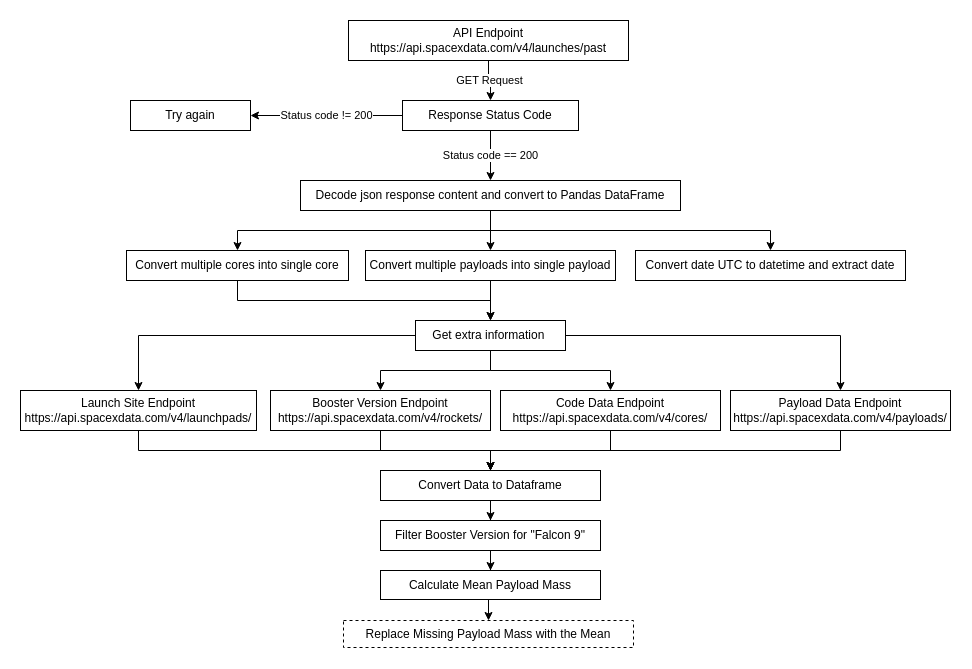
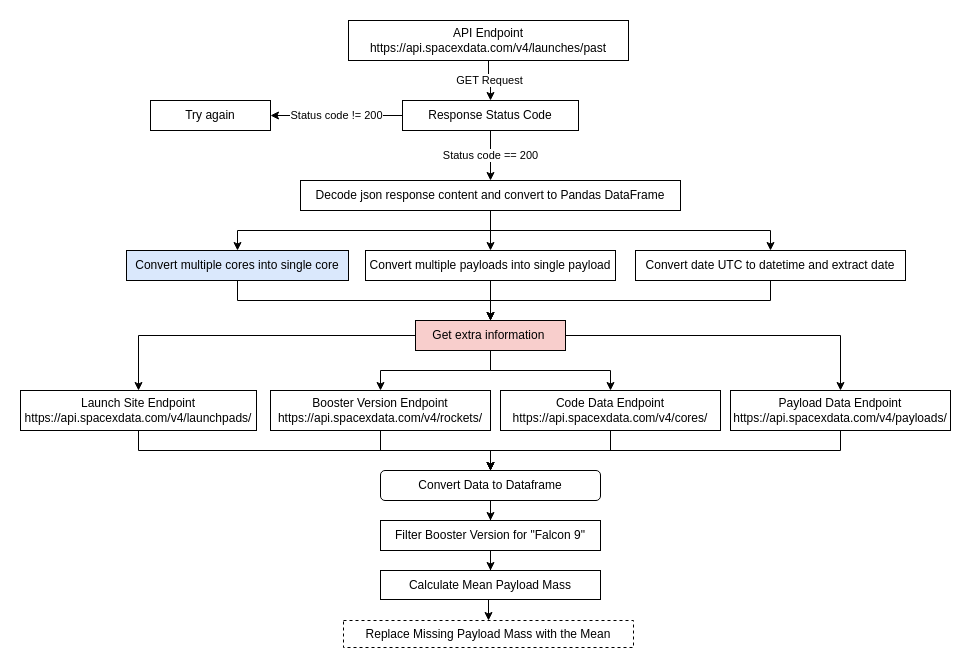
  <mxCell id="0" />
  <mxCell id="1" parent="0" />
  <mxCell id="2" value="GET Request" style="edgeStyle=orthogonalEdgeStyle;rounded=0;orthogonalLoop=1;jettySize=auto;html=1;" edge="1" parent="1" source="3" target="6"><mxGeometry relative="1" as="geometry"><mxPoint as="offset" /></mxGeometry></mxCell>
  <mxCell id="3" value="API Endpoint&lt;div&gt;https://api.spacexdata.com/v4/launches/past&lt;br&gt;&lt;/div&gt;" style="rounded=0;whiteSpace=wrap;html=1;" vertex="1" parent="1"><mxGeometry x="348" y="20" width="280" height="40" as="geometry" /></mxCell>
  <mxCell id="4" value="&lt;span style=&quot;color: rgb(0, 0, 0); font-family: Helvetica; font-size: 11px; font-style: normal; font-variant-ligatures: normal; font-variant-caps: normal; font-weight: 400; letter-spacing: normal; orphans: 2; text-align: center; text-indent: 0px; text-transform: none; widows: 2; word-spacing: 0px; -webkit-text-stroke-width: 0px; white-space: nowrap; background-color: rgb(255, 255, 255); text-decoration-thickness: initial; text-decoration-style: initial; text-decoration-color: initial; display: inline !important; float: none;&quot;&gt;Status code == 200&lt;/span&gt;" style="edgeStyle=orthogonalEdgeStyle;rounded=0;orthogonalLoop=1;jettySize=auto;html=1;" edge="1" parent="1" source="6" target="10"><mxGeometry relative="1" as="geometry" /></mxCell>
  <mxCell id="5" value="Status code != 200" style="edgeStyle=orthogonalEdgeStyle;rounded=0;orthogonalLoop=1;jettySize=auto;html=1;" edge="1" parent="1" source="6" target="11"><mxGeometry relative="1" as="geometry" /></mxCell>
  <mxCell id="6" value="Response Status Code" style="whiteSpace=wrap;html=1;rounded=0;" vertex="1" parent="1"><mxGeometry x="402" y="100" width="176" height="30" as="geometry" /></mxCell>
  <mxCell id="7" value="" style="edgeStyle=orthogonalEdgeStyle;rounded=0;orthogonalLoop=1;jettySize=auto;html=1;" edge="1" parent="1" source="10" target="13"><mxGeometry relative="1" as="geometry" /></mxCell>
  <mxCell id="8" value="" style="edgeStyle=orthogonalEdgeStyle;rounded=0;orthogonalLoop=1;jettySize=auto;html=1;" edge="1" parent="1" source="10" target="15"><mxGeometry relative="1" as="geometry" /></mxCell>
  <mxCell id="9" value="" style="edgeStyle=orthogonalEdgeStyle;rounded=0;orthogonalLoop=1;jettySize=auto;html=1;" edge="1" parent="1" source="10" target="17"><mxGeometry relative="1" as="geometry" /></mxCell>
  <mxCell id="10" value="Decode json response content and convert to Pandas DataFrame" style="whiteSpace=wrap;html=1;rounded=0;" vertex="1" parent="1"><mxGeometry x="300" y="180" width="380" height="30" as="geometry" /></mxCell>
- <mxCell id="11" value="Try again" style="whiteSpace=wrap;html=1;rounded=0;" vertex="1" parent="1"><mxGeometry x="130" y="100" width="120" height="30" as="geometry" /></mxCell>
+ <mxCell id="11" value="Try again" style="whiteSpace=wrap;html=1;rounded=0;" vertex="1" parent="1"><mxGeometry x="150" y="100" width="120" height="30" as="geometry" /></mxCell>
  <mxCell id="12" style="edgeStyle=orthogonalEdgeStyle;rounded=0;orthogonalLoop=1;jettySize=auto;html=1;exitX=0.5;exitY=1;exitDx=0;exitDy=0;" edge="1" parent="1" source="13" target="22"><mxGeometry relative="1" as="geometry" /></mxCell>
- <mxCell id="13" value="Convert multiple cores into single core" style="whiteSpace=wrap;html=1;rounded=0;" vertex="1" parent="1"><mxGeometry x="126" y="250" width="222" height="30" as="geometry" /></mxCell>
+ <mxCell id="13" value="Convert multiple cores into single core" style="whiteSpace=wrap;html=1;rounded=0;fillColor=#dae8fc;" vertex="1" parent="1"><mxGeometry x="126" y="250" width="222" height="30" as="geometry" /></mxCell>
  <mxCell id="14" style="edgeStyle=orthogonalEdgeStyle;rounded=0;orthogonalLoop=1;jettySize=auto;html=1;exitX=0.5;exitY=1;exitDx=0;exitDy=0;entryX=0.5;entryY=0;entryDx=0;entryDy=0;" edge="1" parent="1" source="15" target="22"><mxGeometry relative="1" as="geometry" /></mxCell>
  <mxCell id="15" value="Convert multiple payloads into single payload" style="whiteSpace=wrap;html=1;rounded=0;" vertex="1" parent="1"><mxGeometry x="365" y="250" width="250" height="30" as="geometry" /></mxCell>
+ <mxCell id="16" style="edgeStyle=orthogonalEdgeStyle;rounded=0;orthogonalLoop=1;jettySize=auto;html=1;exitX=0.5;exitY=1;exitDx=0;exitDy=0;entryX=0.5;entryY=0;entryDx=0;entryDy=0;" edge="1" parent="1" source="17" target="22"><mxGeometry relative="1" as="geometry"><mxPoint x="460" y="380" as="targetPoint" /></mxGeometry></mxCell>
  <mxCell id="17" value="Convert date UTC to datetime and extract date" style="whiteSpace=wrap;html=1;rounded=0;" vertex="1" parent="1"><mxGeometry x="635" y="250" width="270" height="30" as="geometry" /></mxCell>
  <mxCell id="18" value="" style="edgeStyle=orthogonalEdgeStyle;rounded=0;orthogonalLoop=1;jettySize=auto;html=1;" edge="1" parent="1" source="22" target="24"><mxGeometry relative="1" as="geometry" /></mxCell>
  <mxCell id="19" value="" style="edgeStyle=orthogonalEdgeStyle;rounded=0;orthogonalLoop=1;jettySize=auto;html=1;" edge="1" parent="1" source="22" target="26"><mxGeometry relative="1" as="geometry" /></mxCell>
  <mxCell id="20" value="" style="edgeStyle=orthogonalEdgeStyle;rounded=0;orthogonalLoop=1;jettySize=auto;html=1;" edge="1" parent="1" source="22" target="28"><mxGeometry relative="1" as="geometry" /></mxCell>
  <mxCell id="21" value="" style="edgeStyle=orthogonalEdgeStyle;rounded=0;orthogonalLoop=1;jettySize=auto;html=1;" edge="1" parent="1" source="22" target="30"><mxGeometry relative="1" as="geometry" /></mxCell>
- <mxCell id="22" value="Get extra information&amp;nbsp;" style="whiteSpace=wrap;html=1;rounded=0;" vertex="1" parent="1"><mxGeometry x="415" y="320" width="150" height="30" as="geometry" /></mxCell>
+ <mxCell id="22" value="Get extra information&amp;nbsp;" style="whiteSpace=wrap;html=1;rounded=0;fillColor=#f8cecc;" vertex="1" parent="1"><mxGeometry x="415" y="320" width="150" height="30" as="geometry" /></mxCell>
  <mxCell id="23" style="edgeStyle=orthogonalEdgeStyle;rounded=0;orthogonalLoop=1;jettySize=auto;html=1;exitX=0.5;exitY=1;exitDx=0;exitDy=0;" edge="1" parent="1" source="24" target="32"><mxGeometry relative="1" as="geometry"><Array as="points"><mxPoint x="380" y="450" /><mxPoint x="490" y="450" /></Array></mxGeometry></mxCell>
  <mxCell id="24" value="Booster Version Endpoint&lt;div&gt;https://api.spacexdata.com/v4/rockets/&lt;br&gt;&lt;/div&gt;" style="whiteSpace=wrap;html=1;rounded=0;" vertex="1" parent="1"><mxGeometry x="270" y="390" width="220" height="40" as="geometry" /></mxCell>
  <mxCell id="25" style="edgeStyle=orthogonalEdgeStyle;rounded=0;orthogonalLoop=1;jettySize=auto;html=1;exitX=0.5;exitY=1;exitDx=0;exitDy=0;" edge="1" parent="1" source="26" target="32"><mxGeometry relative="1" as="geometry"><Array as="points"><mxPoint x="138" y="450" /><mxPoint x="490" y="450" /></Array></mxGeometry></mxCell>
  <mxCell id="26" value="Launch Site Endpoint&lt;div&gt;https://api.spacexdata.com/v4/launchpads/&lt;br&gt;&lt;/div&gt;" style="whiteSpace=wrap;html=1;rounded=0;" vertex="1" parent="1"><mxGeometry y="390" width="236" height="40" as="geometry" x="20" /></mxCell>
  <mxCell id="27" style="edgeStyle=orthogonalEdgeStyle;rounded=0;orthogonalLoop=1;jettySize=auto;html=1;exitX=0.5;exitY=1;exitDx=0;exitDy=0;entryX=0.5;entryY=0;entryDx=0;entryDy=0;" edge="1" parent="1" source="28" target="32"><mxGeometry relative="1" as="geometry"><Array as="points"><mxPoint x="840" y="450" /><mxPoint x="490" y="450" /></Array></mxGeometry></mxCell>
  <mxCell id="28" value="Payload Data Endpoint&lt;div&gt;https://api.spacexdata.com/v4/payloads/&lt;br&gt;&lt;/div&gt;" style="whiteSpace=wrap;html=1;rounded=0;" vertex="1" parent="1"><mxGeometry x="730" y="390" width="220" height="40" as="geometry" /></mxCell>
  <mxCell id="29" style="edgeStyle=orthogonalEdgeStyle;rounded=0;orthogonalLoop=1;jettySize=auto;html=1;exitX=0.5;exitY=1;exitDx=0;exitDy=0;" edge="1" parent="1" source="30" target="32"><mxGeometry relative="1" as="geometry"><Array as="points"><mxPoint x="610" y="450" /><mxPoint x="490" y="450" /></Array></mxGeometry></mxCell>
  <mxCell id="30" value="Code Data Endpoint&lt;div&gt;https://api.spacexdata.com/v4/cores/&lt;br&gt;&lt;/div&gt;" style="whiteSpace=wrap;html=1;rounded=0;" vertex="1" parent="1"><mxGeometry x="500" y="390" width="220" height="40" as="geometry" /></mxCell>
  <mxCell id="31" style="edgeStyle=orthogonalEdgeStyle;rounded=0;orthogonalLoop=1;jettySize=auto;html=1;exitX=0.5;exitY=1;exitDx=0;exitDy=0;" edge="1" parent="1" source="32" target="34"><mxGeometry relative="1" as="geometry" /></mxCell>
- <mxCell id="32" value="Convert Data to Dataframe" style="whiteSpace=wrap;html=1;rounded=0;" vertex="1" parent="1"><mxGeometry x="380" y="470" width="220" height="30" as="geometry" /></mxCell>
+ <mxCell id="32" value="Convert Data to Dataframe" style="whiteSpace=wrap;html=1;rounded=1;" vertex="1" parent="1"><mxGeometry x="380" y="470" width="220" height="30" as="geometry" /></mxCell>
  <mxCell id="33" value="" style="edgeStyle=orthogonalEdgeStyle;rounded=0;orthogonalLoop=1;jettySize=auto;html=1;" edge="1" parent="1" source="34" target="36"><mxGeometry relative="1" as="geometry" /></mxCell>
  <mxCell id="34" value="Filter Booster Version for &quot;Falcon 9&quot;" style="whiteSpace=wrap;html=1;rounded=0;" vertex="1" parent="1"><mxGeometry x="380" y="520" width="220" height="30" as="geometry" /></mxCell>
  <mxCell id="35" style="edgeStyle=orthogonalEdgeStyle;rounded=0;orthogonalLoop=1;jettySize=auto;html=1;exitX=0.5;exitY=1;exitDx=0;exitDy=0;entryX=0.5;entryY=0;entryDx=0;entryDy=0;" edge="1" parent="1" source="36" target="37"><mxGeometry relative="1" as="geometry" /></mxCell>
  <mxCell id="36" value="Calculate Mean Payload Mass" style="whiteSpace=wrap;html=1;rounded=0;" vertex="1" parent="1"><mxGeometry x="380" y="570" width="220" height="29" as="geometry" /></mxCell>
  <mxCell id="37" value="Replace Missing Payload Mass with the Mean" style="whiteSpace=wrap;html=1;rounded=0;dashed=1;" vertex="1" parent="1"><mxGeometry x="343" y="620" width="290" height="27" as="geometry" /></mxCell>
